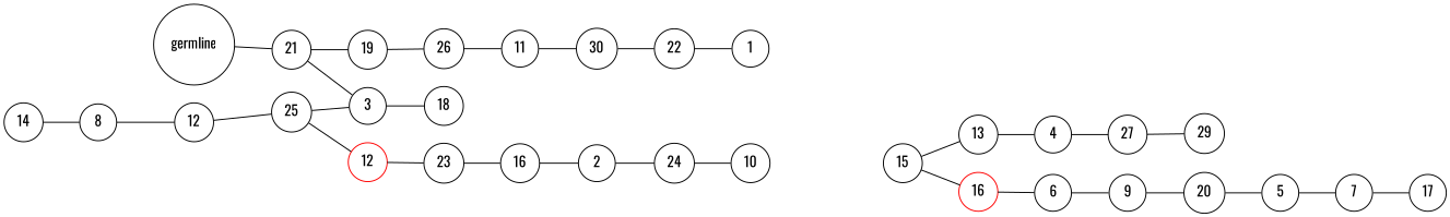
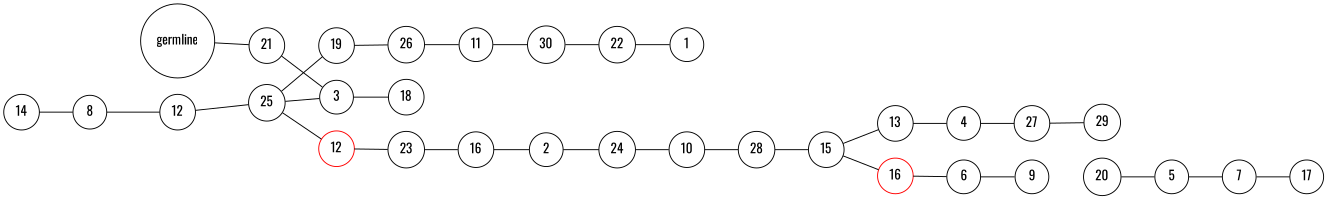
  graph {
    fontname=Oswald
    rankdir=LR
    splines=line
    node [fontname=Oswald shape=circle]
    edge [fontname=Oswald]
    n1 [label=germline]
    n2 [label=21]
    n3 [label=3]
    n4 [label=14]
    n5 [label=8]
    n6 [label=12]
    n7 [label=25]
    n8 [label=19]
    n9 [color=red label=12]
    n10 [label=26]
    n11 [label=18]
    n12 [label=23]
    n13 [label=11]
    n14 [label=30]
    n15 [label=22]
    n16 [label=1]
    n17 [label=16]
    n18 [label=2]
    n19 [label=24]
    n20 [label=10]
+   n21 [label=28]
    n22 [label=15]
    n23 [label=13]
    n24 [color=red label=16]
    n25 [label=4]
    n26 [label=6]
    n27 [label=27]
    n28 [label=29]
    n29 [label=9]
    n30 [label=20]
    n31 [label=5]
    n32 [label=7]
    n33 [label=17]
    n1 -- n2
    n2 -- n3
    n3 -- n11
    n4 -- n5
    n5 -- n6
    n6 -- n7
    n7 -- n3
-   n2 -- n8
+   n7 -- n8
    n7 -- n9
    n8 -- n10
    n9 -- n12
    n10 -- n13
    n12 -- n17
    n13 -- n14
    n14 -- n15
    n15 -- n16
    n17 -- n18
    n18 -- n19
    n19 -- n20
+   n20 -- n21
+   n21 -- n22
    n22 -- n23
    n22 -- n24
    n23 -- n25
    n24 -- n26
    n25 -- n27
    n26 -- n29
    n27 -- n28
-   n29 -- n30
    n30 -- n31
    n31 -- n32
    n32 -- n33
  }
